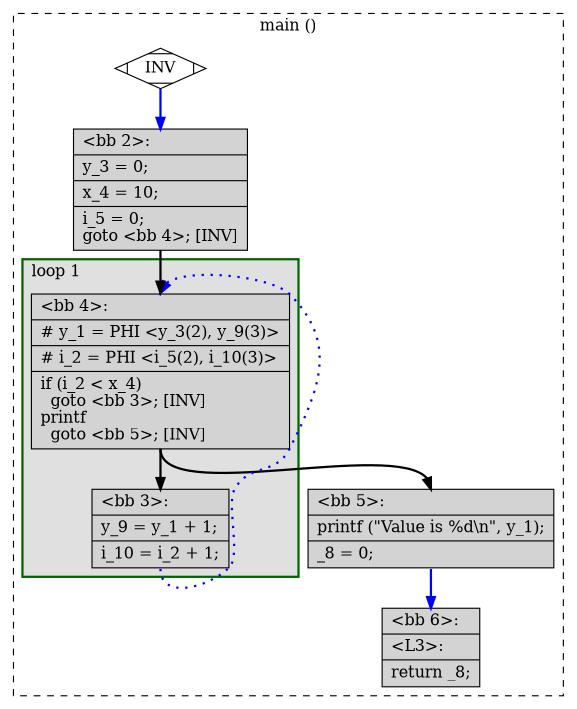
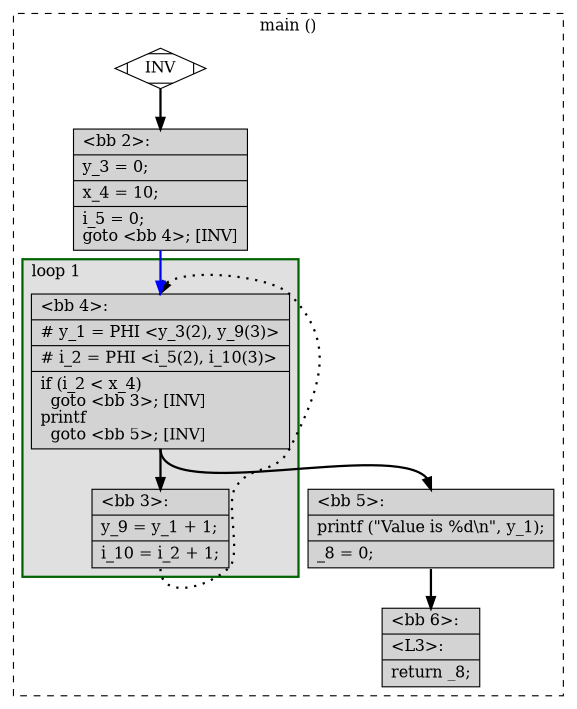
  digraph {
    node [fillcolor=lightgrey shape=record style=filled]
    edge [color=blue constraint=true headport=n style="solid,bold" tailport=s weight=10]
    n1 [label="{\<bb\ 4\>:\l|#\ y_1\ =\ PHI\ \<y_3(2),\ y_9(3)\>\l|#\ i_2\ =\ PHI\ \<i_5(2),\ i_10(3)\>\l|if\ (i_2\ \<\ x_4)\l\ \ goto\ \<bb\ 3\>;\ [INV]\lprintf\l\ \ goto\ \<bb\ 5\>;\ [INV]\l}"]
    n2 [label="{\<bb\ 3\>:\l|y_9\ =\ y_1\ +\ 1;\l|i_10\ =\ i_2\ +\ 1;\l}"]
    n3 [label="{\<bb\ 5\>:\l|printf\ (\"Value\ is\ %d\\n\",\ y_1);\l|_8\ =\ 0;\l}"]
    n4 [fillcolor=white label=INV shape=Mdiamond]
    n5 [label="{\<bb\ 2\>:\l|y_3\ =\ 0;\l|x_4\ =\ 10;\l|i_5\ =\ 0;\lgoto\ \<bb\ 4\>;\ [INV]\l}"]
    n6 [label="{\<bb\ 6\>:\l|\<L3\>:\l|return\ _8;\l}"]
    subgraph cluster_1 {
      color=black
      label="main ()"
      style=dashed
      n3
      n4
      n5
      n6
      subgraph cluster_2 {
        color=darkgreen
        fillcolor=grey88
        label="loop 1"
        labeljust=l
        penwidth=2
        style=filled
        n1
        n2
      }
    }
    n1 -> n2 [color=black]
    n1 -> n3 [color=black]
-   n2 -> n1 [constraint=false style="dotted,bold"]
-   n3 -> n6 [weight=100]
-   n4 -> n5 [weight=100]
-   n5 -> n1 [color=black weight=100]
+   n2 -> n1 [color=black constraint=false style="dotted,bold"]
+   n3 -> n6 [color=black weight=100]
+   n4 -> n5 [color=black weight=100]
+   n5 -> n1 [weight=100]
  }
